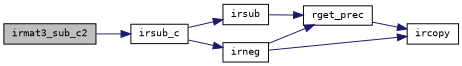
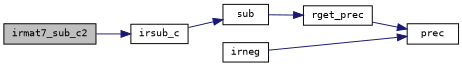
  digraph {
    fontname="DejaVu Sans Mono"
    rankdir=LR
    node [color=black fillcolor=white fontname="DejaVu Sans Mono" fontsize=10 shape=record style=filled]
    edge [color=midnightblue fontname="DejaVu Sans Mono" fontsize=10 labelfontname=Helvetica labelfontsize=10 style=solid]
-   n1 [fillcolor=grey75 fontcolor=black height=0.2 label=irmat3_sub_c2 width=0.4]
+   n1 [fillcolor=grey75 fontcolor=black height=0.2 label=irmat7_sub_c2 width=0.4]
    n2 [height=0.2 label=irsub_c width=0.4]
-   n3 [height=0.2 label=irsub width=0.4]
+   n3 [height=0.2 label=sub width=0.4]
    n4 [height=0.2 label=irneg width=0.4]
    n5 [height=0.2 label=rget_prec width=0.4]
-   n6 [height=0.2 label=ircopy width=0.4]
+   n6 [height=0.2 label=prec width=0.4]
    n1 -> n2
    n2 -> n3
-   n2 -> n4
    n3 -> n5
-   n4 -> n5
    n4 -> n6
    n5 -> n6
  }
